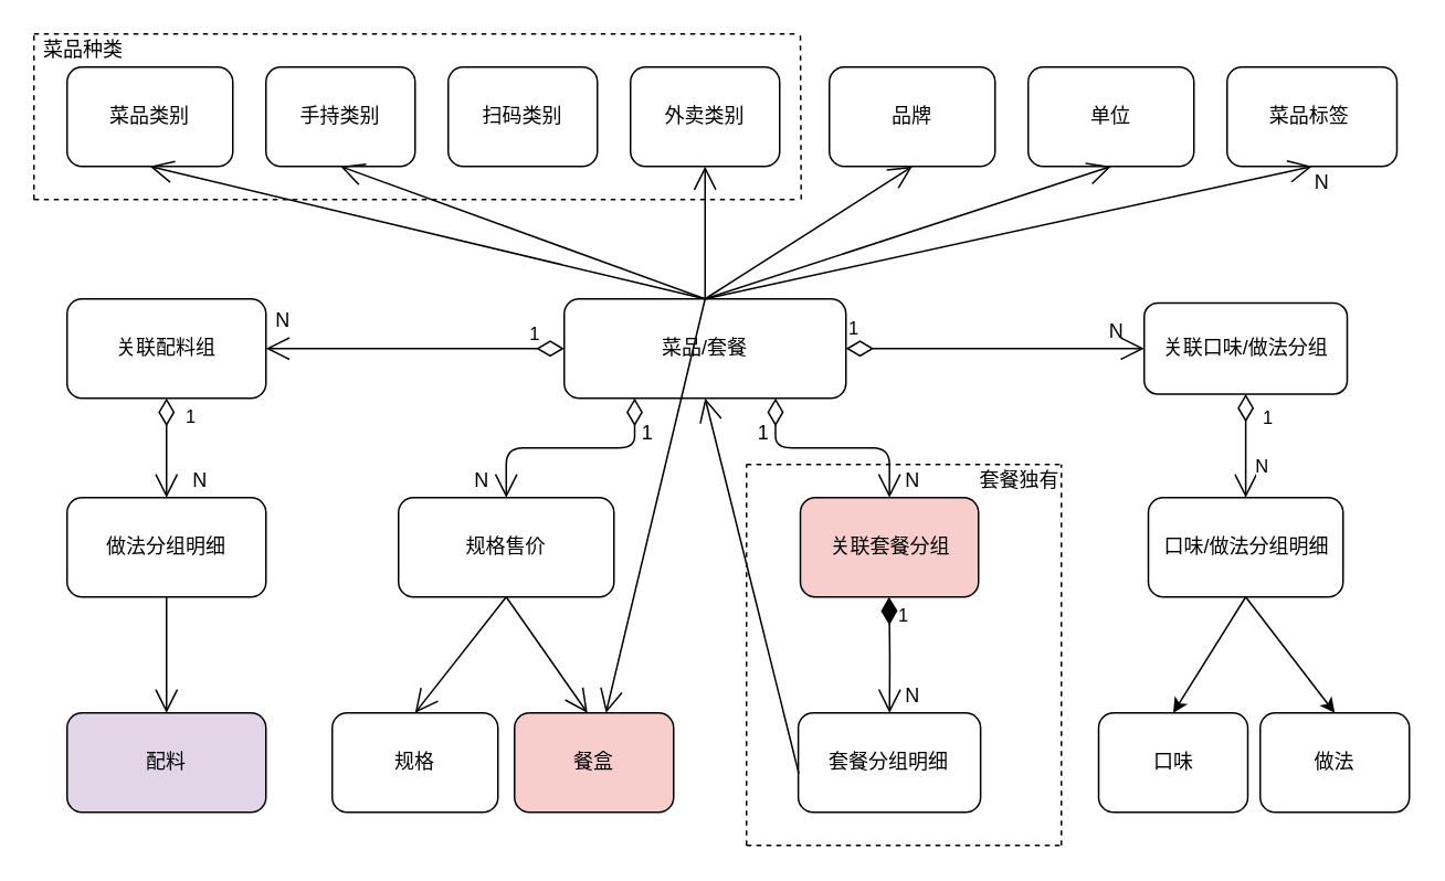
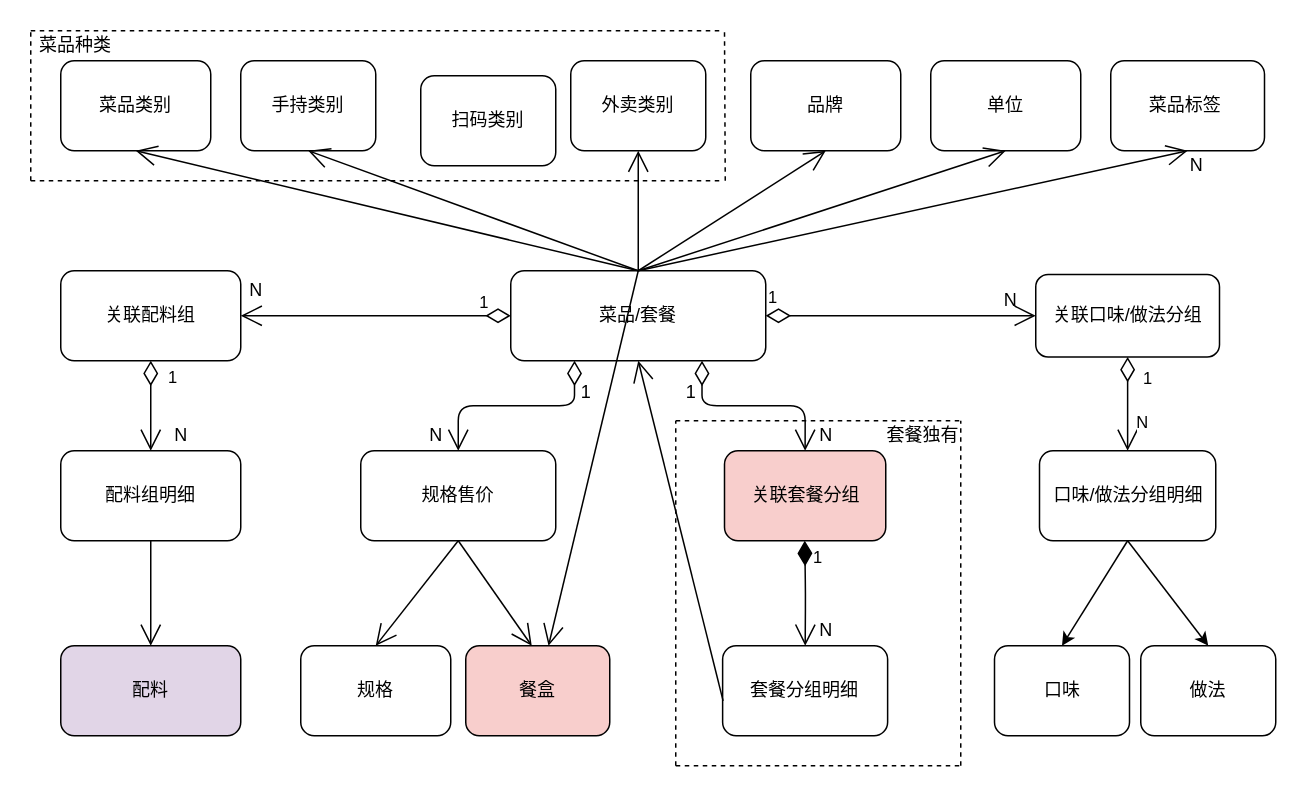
  <mxCell id="0" />
  <mxCell id="1" parent="0" />
  <mxCell id="2" value="手持类别" style="rounded=1;whiteSpace=wrap;html=1;" vertex="1" parent="1"><mxGeometry x="160" y="40" width="90" height="60" as="geometry" /></mxCell>
  <mxCell id="3" value="菜品类别" style="rounded=1;whiteSpace=wrap;html=1;" vertex="1" parent="1"><mxGeometry x="40" y="40" width="100" height="60" as="geometry" /></mxCell>
- <mxCell id="4" value="扫码类别" style="rounded=1;whiteSpace=wrap;html=1;" vertex="1" parent="1"><mxGeometry x="270" y="40" width="90" height="60" as="geometry" /></mxCell>
- <mxCell id="5" value="做法分组明细" style="rounded=1;whiteSpace=wrap;html=1;" vertex="1" parent="1"><mxGeometry x="40" y="300" width="120" height="60" as="geometry" /></mxCell>
+ <mxCell id="4" value="扫码类别" style="rounded=1;whiteSpace=wrap;html=1;" vertex="1" parent="1"><mxGeometry x="280" y="50" width="90" height="60" as="geometry" /></mxCell>
+ <mxCell id="5" value="配料组明细" style="rounded=1;whiteSpace=wrap;html=1;" vertex="1" parent="1"><mxGeometry x="40" y="300" width="120" height="60" as="geometry" /></mxCell>
  <mxCell id="6" value="口味/做法分组明细" style="rounded=1;whiteSpace=wrap;html=1;" vertex="1" parent="1"><mxGeometry x="692.5" y="300" width="117.5" height="60" as="geometry" /></mxCell>
  <mxCell id="7" value="菜品/套餐" style="rounded=1;whiteSpace=wrap;html=1;" vertex="1" parent="1"><mxGeometry x="340" y="180" width="170" height="60" as="geometry" /></mxCell>
  <mxCell id="8" value="外卖类别" style="rounded=1;whiteSpace=wrap;html=1;" vertex="1" parent="1"><mxGeometry x="380" y="40" width="90" height="60" as="geometry" /></mxCell>
  <mxCell id="9" value="菜品标签&amp;nbsp;" style="rounded=1;whiteSpace=wrap;html=1;" vertex="1" parent="1"><mxGeometry x="740" y="40" width="102.5" height="60" as="geometry" /></mxCell>
  <mxCell id="10" value="餐盒" style="rounded=1;whiteSpace=wrap;html=1;fillColor=#f8cecc;" vertex="1" parent="1"><mxGeometry x="310" y="430" width="96" height="60" as="geometry" /></mxCell>
  <mxCell id="11" value="关联口味/做法分组" style="rounded=1;whiteSpace=wrap;html=1;" vertex="1" parent="1"><mxGeometry x="690" y="182.5" width="122.5" height="55" as="geometry" /></mxCell>
  <mxCell id="12" value="关联配料组" style="rounded=1;whiteSpace=wrap;html=1;" vertex="1" parent="1"><mxGeometry x="40" y="180" width="120" height="60" as="geometry" /></mxCell>
  <mxCell id="13" value="规格" style="rounded=1;whiteSpace=wrap;html=1;" vertex="1" parent="1"><mxGeometry x="200" y="430" width="100" height="60" as="geometry" /></mxCell>
  <mxCell id="14" value="规格售价" style="rounded=1;whiteSpace=wrap;html=1;" vertex="1" parent="1"><mxGeometry x="240" y="300" width="130" height="60" as="geometry" /></mxCell>
  <mxCell id="15" value="关联套餐分组" style="rounded=1;whiteSpace=wrap;html=1;fillColor=#f8cecc;" vertex="1" parent="1"><mxGeometry x="482.5" y="300" width="107.5" height="60" as="geometry" /></mxCell>
  <mxCell id="16" value="套餐分组明细" style="rounded=1;whiteSpace=wrap;html=1;" vertex="1" parent="1"><mxGeometry x="481.25" y="430" width="110" height="60" as="geometry" /></mxCell>
  <mxCell id="17" value="品牌" style="rounded=1;whiteSpace=wrap;html=1;" vertex="1" parent="1"><mxGeometry x="500" y="40" width="100" height="60" as="geometry" /></mxCell>
  <mxCell id="18" value="单位" style="rounded=1;whiteSpace=wrap;html=1;" vertex="1" parent="1"><mxGeometry x="620" y="40" width="100" height="60" as="geometry" /></mxCell>
  <mxCell id="19" value="配料" style="rounded=1;whiteSpace=wrap;html=1;fillColor=#e1d5e7;" vertex="1" parent="1"><mxGeometry x="40" y="430" width="120" height="60" as="geometry" /></mxCell>
  <mxCell id="20" value="口味" style="rounded=1;whiteSpace=wrap;html=1;" vertex="1" parent="1"><mxGeometry x="662.5" y="430" width="90" height="60" as="geometry" /></mxCell>
  <mxCell id="21" value="做法" style="rounded=1;whiteSpace=wrap;html=1;" vertex="1" parent="1"><mxGeometry x="760" y="430" width="90" height="60" as="geometry" /></mxCell>
  <mxCell id="22" value="" style="endArrow=open;endFill=1;endSize=12;html=1;entryX=0.5;entryY=1;entryDx=0;entryDy=0;exitX=0.5;exitY=0;exitDx=0;exitDy=0;" edge="1" parent="1" source="7" target="3"><mxGeometry width="160" relative="1" as="geometry"><mxPoint x="370" y="250" as="sourcePoint" /><mxPoint x="530" y="250" as="targetPoint" /></mxGeometry></mxCell>
  <mxCell id="23" value="" style="endArrow=open;endFill=1;endSize=12;html=1;entryX=0.5;entryY=1;entryDx=0;entryDy=0;exitX=0.5;exitY=0;exitDx=0;exitDy=0;" edge="1" parent="1" source="7" target="17"><mxGeometry width="160" relative="1" as="geometry"><mxPoint x="370" y="250" as="sourcePoint" /><mxPoint x="530" y="250" as="targetPoint" /></mxGeometry></mxCell>
  <mxCell id="24" value="" style="endArrow=open;endFill=1;endSize=12;html=1;entryX=0.5;entryY=1;entryDx=0;entryDy=0;exitX=0.5;exitY=0;exitDx=0;exitDy=0;" edge="1" parent="1" source="7" target="18"><mxGeometry width="160" relative="1" as="geometry"><mxPoint x="370" y="250" as="sourcePoint" /><mxPoint x="530" y="250" as="targetPoint" /></mxGeometry></mxCell>
  <mxCell id="25" value="" style="endArrow=open;endFill=1;endSize=12;html=1;entryX=0.5;entryY=1;entryDx=0;entryDy=0;exitX=0.5;exitY=0;exitDx=0;exitDy=0;" edge="1" parent="1" source="7" target="9"><mxGeometry width="160" relative="1" as="geometry"><mxPoint x="370" y="250" as="sourcePoint" /><mxPoint x="530" y="250" as="targetPoint" /></mxGeometry></mxCell>
  <mxCell id="26" value="" style="endArrow=open;endFill=1;endSize=12;html=1;entryX=0.5;entryY=1;entryDx=0;entryDy=0;exitX=0.5;exitY=0;exitDx=0;exitDy=0;" edge="1" parent="1" source="7" target="8"><mxGeometry width="160" relative="1" as="geometry"><mxPoint x="370" y="250" as="sourcePoint" /><mxPoint x="530" y="250" as="targetPoint" /></mxGeometry></mxCell>
  <mxCell id="27" value="" style="endArrow=open;endFill=1;endSize=12;html=1;exitX=0.5;exitY=0;exitDx=0;exitDy=0;" edge="1" parent="1" source="7" target="10"><mxGeometry width="160" relative="1" as="geometry"><mxPoint x="370" y="250" as="sourcePoint" /><mxPoint x="530" y="250" as="targetPoint" /></mxGeometry></mxCell>
  <mxCell id="28" value="" style="endArrow=open;endFill=1;endSize=12;html=1;entryX=0.5;entryY=1;entryDx=0;entryDy=0;exitX=0.5;exitY=0;exitDx=0;exitDy=0;" edge="1" parent="1" source="7" target="2"><mxGeometry width="160" relative="1" as="geometry"><mxPoint x="370" y="250" as="sourcePoint" /><mxPoint x="530" y="250" as="targetPoint" /></mxGeometry></mxCell>
  <mxCell id="29" value="" style="endArrow=none;dashed=1;html=1;" edge="1" parent="1"><mxGeometry width="50" height="50" relative="1" as="geometry"><mxPoint x="20" y="120" as="sourcePoint" /><mxPoint x="20" y="20" as="targetPoint" /></mxGeometry></mxCell>
  <mxCell id="30" value="" style="endArrow=none;dashed=1;html=1;" edge="1" parent="1"><mxGeometry width="50" height="50" relative="1" as="geometry"><mxPoint x="483" y="120" as="sourcePoint" /><mxPoint x="482.5" y="20" as="targetPoint" /></mxGeometry></mxCell>
  <mxCell id="31" value="" style="endArrow=none;dashed=1;html=1;" edge="1" parent="1"><mxGeometry width="50" height="50" relative="1" as="geometry"><mxPoint x="20" y="120" as="sourcePoint" /><mxPoint x="480" y="120" as="targetPoint" /></mxGeometry></mxCell>
  <mxCell id="32" value="" style="endArrow=none;dashed=1;html=1;" edge="1" parent="1"><mxGeometry width="50" height="50" relative="1" as="geometry"><mxPoint x="20" y="20" as="sourcePoint" /><mxPoint x="480" y="20" as="targetPoint" /></mxGeometry></mxCell>
  <mxCell id="33" value="菜品种类" style="text;html=1;strokeColor=none;fillColor=none;align=center;verticalAlign=middle;whiteSpace=wrap;rounded=0;" vertex="1" parent="1"><mxGeometry x="20" y="20" width="60" height="20" as="geometry" /></mxCell>
  <mxCell id="34" value="N" style="text;html=1;align=center;verticalAlign=middle;resizable=0;points=[];autosize=1;" vertex="1" parent="1"><mxGeometry x="787" y="100" width="20" height="20" as="geometry" /></mxCell>
  <mxCell id="35" value="" style="endArrow=open;html=1;endSize=12;startArrow=diamondThin;startSize=14;startFill=0;edgeStyle=orthogonalEdgeStyle;align=left;verticalAlign=bottom;exitX=0.25;exitY=1;exitDx=0;exitDy=0;" edge="1" parent="1" source="7" target="14"><mxGeometry x="-0.709" y="8" relative="1" as="geometry"><mxPoint x="360" y="370" as="sourcePoint" /><mxPoint x="520" y="370" as="targetPoint" /><mxPoint as="offset" /></mxGeometry></mxCell>
  <mxCell id="36" value="" style="endArrow=open;html=1;endSize=12;startArrow=diamondThin;startSize=14;startFill=0;edgeStyle=orthogonalEdgeStyle;align=left;verticalAlign=bottom;exitX=0.75;exitY=1;exitDx=0;exitDy=0;entryX=0.5;entryY=0;entryDx=0;entryDy=0;" edge="1" parent="1" source="7" target="15"><mxGeometry x="-1" y="3" relative="1" as="geometry"><mxPoint x="360" y="370" as="sourcePoint" /><mxPoint x="520" y="370" as="targetPoint" /></mxGeometry></mxCell>
  <mxCell id="37" value="" style="endArrow=open;endFill=1;endSize=12;html=1;exitX=0.5;exitY=1;exitDx=0;exitDy=0;entryX=0.5;entryY=0;entryDx=0;entryDy=0;" edge="1" parent="1" source="14" target="13"><mxGeometry width="160" relative="1" as="geometry"><mxPoint x="360" y="370" as="sourcePoint" /><mxPoint x="520" y="370" as="targetPoint" /></mxGeometry></mxCell>
  <mxCell id="38" value="1" style="text;html=1;align=center;verticalAlign=middle;resizable=0;points=[];autosize=1;" vertex="1" parent="1"><mxGeometry x="380" y="251" width="20" height="20" as="geometry" /></mxCell>
  <mxCell id="39" value="N" style="text;html=1;align=center;verticalAlign=middle;resizable=0;points=[];autosize=1;" vertex="1" parent="1"><mxGeometry x="280" y="280" width="20" height="20" as="geometry" /></mxCell>
  <mxCell id="40" value="1" style="text;html=1;align=center;verticalAlign=middle;resizable=0;points=[];autosize=1;" vertex="1" parent="1"><mxGeometry x="450" y="251" width="20" height="20" as="geometry" /></mxCell>
  <mxCell id="41" value="N" style="text;html=1;align=center;verticalAlign=middle;resizable=0;points=[];autosize=1;" vertex="1" parent="1"><mxGeometry x="540" y="280" width="20" height="20" as="geometry" /></mxCell>
  <mxCell id="42" value="" style="endArrow=open;endFill=1;endSize=12;html=1;exitX=0.5;exitY=1;exitDx=0;exitDy=0;" edge="1" parent="1" source="14"><mxGeometry width="160" relative="1" as="geometry"><mxPoint x="360" y="370" as="sourcePoint" /><mxPoint x="354" y="430" as="targetPoint" /></mxGeometry></mxCell>
  <mxCell id="43" value="" style="endArrow=open;html=1;endSize=12;startArrow=diamondThin;startSize=14;startFill=0;edgeStyle=orthogonalEdgeStyle;align=left;verticalAlign=bottom;entryX=1;entryY=0.5;entryDx=0;entryDy=0;exitX=0;exitY=0.5;exitDx=0;exitDy=0;" edge="1" parent="1" source="7" target="12"><mxGeometry x="-1" y="3" relative="1" as="geometry"><mxPoint x="360" y="370" as="sourcePoint" /><mxPoint x="520" y="370" as="targetPoint" /></mxGeometry></mxCell>
  <mxCell id="44" value="1" style="edgeLabel;html=1;align=center;verticalAlign=middle;resizable=0;points=[];" vertex="1" connectable="0" parent="43"><mxGeometry x="-0.787" y="-2" relative="1" as="geometry"><mxPoint y="-8" as="offset" /></mxGeometry></mxCell>
  <mxCell id="45" value="N" style="text;html=1;align=center;verticalAlign=middle;resizable=0;points=[];autosize=1;" vertex="1" parent="1"><mxGeometry x="160" y="182.5" width="20" height="20" as="geometry" /></mxCell>
  <mxCell id="46" value="1" style="endArrow=open;html=1;endSize=12;startArrow=diamondThin;startSize=14;startFill=0;edgeStyle=orthogonalEdgeStyle;align=left;verticalAlign=bottom;exitX=0.5;exitY=1;exitDx=0;exitDy=0;entryX=0.5;entryY=0;entryDx=0;entryDy=0;" edge="1" parent="1" source="12" target="5"><mxGeometry x="-0.333" y="10" relative="1" as="geometry"><mxPoint x="360" y="370" as="sourcePoint" /><mxPoint x="520" y="370" as="targetPoint" /><mxPoint as="offset" /></mxGeometry></mxCell>
  <mxCell id="47" value="N" style="text;html=1;align=center;verticalAlign=middle;resizable=0;points=[];autosize=1;" vertex="1" parent="1"><mxGeometry x="110" y="280" width="20" height="20" as="geometry" /></mxCell>
  <mxCell id="48" value="" style="endArrow=open;endFill=1;endSize=12;html=1;exitX=0.5;exitY=1;exitDx=0;exitDy=0;" edge="1" parent="1" source="5" target="19"><mxGeometry width="160" relative="1" as="geometry"><mxPoint x="360" y="370" as="sourcePoint" /><mxPoint x="520" y="370" as="targetPoint" /></mxGeometry></mxCell>
  <mxCell id="49" value="" style="endArrow=open;endFill=1;endSize=12;html=1;exitX=0.003;exitY=0.613;exitDx=0;exitDy=0;entryX=0.5;entryY=1;entryDx=0;entryDy=0;exitPerimeter=0;" edge="1" parent="1" source="16" target="7"><mxGeometry width="160" relative="1" as="geometry"><mxPoint x="360" y="310" as="sourcePoint" /><mxPoint x="520" y="310" as="targetPoint" /></mxGeometry></mxCell>
  <mxCell id="50" value="1" style="endArrow=open;html=1;endSize=12;startArrow=diamondThin;startSize=14;startFill=1;edgeStyle=orthogonalEdgeStyle;align=left;verticalAlign=bottom;" edge="1" parent="1" target="16"><mxGeometry x="0.006" y="15" relative="1" as="geometry"><mxPoint x="536" y="360" as="sourcePoint" /><mxPoint x="520" y="310" as="targetPoint" /><mxPoint x="-11" y="-15" as="offset" /></mxGeometry></mxCell>
  <mxCell id="51" value="N" style="text;html=1;align=center;verticalAlign=middle;resizable=0;points=[];autosize=1;" vertex="1" parent="1"><mxGeometry x="540" y="410" width="20" height="20" as="geometry" /></mxCell>
  <mxCell id="52" value="" style="endArrow=none;dashed=1;html=1;" edge="1" parent="1"><mxGeometry width="50" height="50" relative="1" as="geometry"><mxPoint x="450" y="510" as="sourcePoint" /><mxPoint x="450" y="280" as="targetPoint" /></mxGeometry></mxCell>
  <mxCell id="53" value="" style="endArrow=none;dashed=1;html=1;" edge="1" parent="1"><mxGeometry width="50" height="50" relative="1" as="geometry"><mxPoint x="450" y="280" as="sourcePoint" /><mxPoint x="640" y="280" as="targetPoint" /></mxGeometry></mxCell>
  <mxCell id="54" value="" style="endArrow=none;dashed=1;html=1;" edge="1" parent="1"><mxGeometry width="50" height="50" relative="1" as="geometry"><mxPoint x="640" y="510" as="sourcePoint" /><mxPoint x="640" y="280" as="targetPoint" /></mxGeometry></mxCell>
  <mxCell id="55" value="" style="endArrow=none;dashed=1;html=1;" edge="1" parent="1"><mxGeometry width="50" height="50" relative="1" as="geometry"><mxPoint x="450" y="510" as="sourcePoint" /><mxPoint x="640" y="510" as="targetPoint" /></mxGeometry></mxCell>
  <mxCell id="56" value="套餐独有" style="text;html=1;strokeColor=none;fillColor=none;align=center;verticalAlign=middle;whiteSpace=wrap;rounded=0;" vertex="1" parent="1"><mxGeometry x="590" y="280" width="50" height="20" as="geometry" /></mxCell>
  <mxCell id="57" value="" style="endArrow=classic;html=1;entryX=0.5;entryY=0;entryDx=0;entryDy=0;exitX=0.5;exitY=1;exitDx=0;exitDy=0;" edge="1" parent="1" source="6" target="20"><mxGeometry width="50" height="50" relative="1" as="geometry"><mxPoint x="420" y="320" as="sourcePoint" /><mxPoint x="470" y="270" as="targetPoint" /></mxGeometry></mxCell>
  <mxCell id="58" value="" style="endArrow=classic;html=1;entryX=0.5;entryY=0;entryDx=0;entryDy=0;exitX=0.5;exitY=1;exitDx=0;exitDy=0;" edge="1" parent="1" source="6" target="21"><mxGeometry width="50" height="50" relative="1" as="geometry"><mxPoint x="420" y="320" as="sourcePoint" /><mxPoint x="470" y="270" as="targetPoint" /></mxGeometry></mxCell>
  <mxCell id="59" value="1" style="endArrow=open;html=1;endSize=12;startArrow=diamondThin;startSize=14;startFill=0;edgeStyle=orthogonalEdgeStyle;align=left;verticalAlign=bottom;exitX=1;exitY=0.5;exitDx=0;exitDy=0;entryX=0;entryY=0.5;entryDx=0;entryDy=0;" edge="1" parent="1" source="7" target="11"><mxGeometry x="-1" y="3" relative="1" as="geometry"><mxPoint x="360" y="300" as="sourcePoint" /><mxPoint x="520" y="300" as="targetPoint" /></mxGeometry></mxCell>
  <mxCell id="60" value="N" style="text;html=1;align=center;verticalAlign=middle;resizable=0;points=[];autosize=1;" vertex="1" parent="1"><mxGeometry x="662.5" y="190" width="20" height="20" as="geometry" /></mxCell>
  <mxCell id="61" value="1" style="endArrow=open;html=1;endSize=12;startArrow=diamondThin;startSize=14;startFill=0;edgeStyle=orthogonalEdgeStyle;align=left;verticalAlign=bottom;exitX=0.5;exitY=1;exitDx=0;exitDy=0;entryX=0.5;entryY=0;entryDx=0;entryDy=0;" edge="1" parent="1" source="11" target="6"><mxGeometry x="-0.28" y="9" relative="1" as="geometry"><mxPoint x="360" y="300" as="sourcePoint" /><mxPoint x="520" y="300" as="targetPoint" /><mxPoint as="offset" /></mxGeometry></mxCell>
  <mxCell id="62" value="N" style="edgeLabel;html=1;align=center;verticalAlign=middle;resizable=0;points=[];" vertex="1" connectable="0" parent="61"><mxGeometry x="0.654" y="8" relative="1" as="geometry"><mxPoint x="0.75" y="-9.5" as="offset" /></mxGeometry></mxCell>
